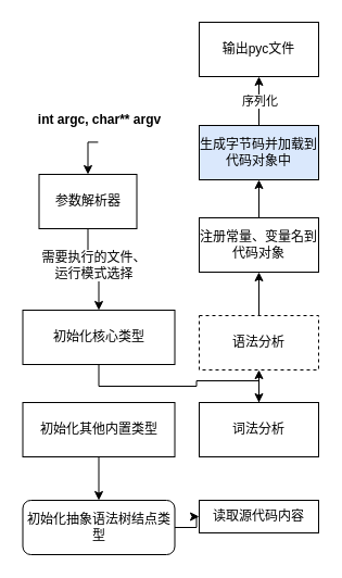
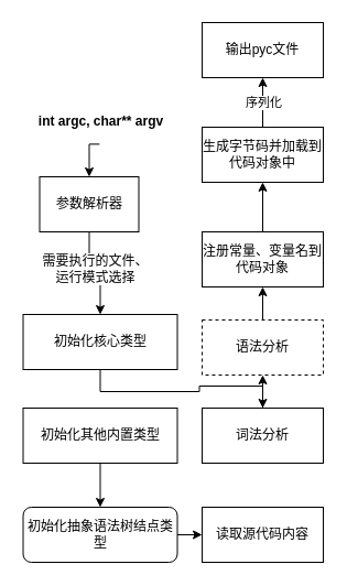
  <mxCell id="0" />
  <mxCell id="1" parent="0" />
  <mxCell id="2" style="edgeStyle=orthogonalEdgeStyle;rounded=0;orthogonalLoop=1;jettySize=auto;html=1;exitX=0.5;exitY=1;exitDx=0;exitDy=0;" edge="1" parent="1" source="3" target="15"><mxGeometry relative="1" as="geometry" /></mxCell>
  <mxCell id="3" value="初始化核心类型" style="html=1;whiteSpace=wrap;strokeColor=default;align=center;verticalAlign=middle;fontFamily=Helvetica;fontSize=12;fontColor=default;fillColor=default;" vertex="1" parent="1"><mxGeometry x="20.5" y="285" width="140" height="50" as="geometry" /></mxCell>
  <mxCell id="4" style="edgeStyle=orthogonalEdgeStyle;rounded=0;orthogonalLoop=1;jettySize=auto;html=1;exitX=0.5;exitY=1;exitDx=0;exitDy=0;entryX=0.5;entryY=0;entryDx=0;entryDy=0;fontFamily=Helvetica;fontSize=12;fontColor=default;" edge="1" parent="1" source="6" target="3"><mxGeometry relative="1" as="geometry" /></mxCell>
  <mxCell id="5" value="需要执行的文件、&lt;div&gt;运行模式选择&lt;/div&gt;" style="edgeLabel;html=1;align=center;verticalAlign=middle;resizable=0;points=[];strokeColor=default;fontFamily=Helvetica;fontSize=12;fontColor=default;fillColor=default;" vertex="1" connectable="0" parent="4"><mxGeometry x="-0.003" y="4" relative="1" as="geometry"><mxPoint as="offset" /></mxGeometry></mxCell>
  <mxCell id="6" value="参数解析器" style="html=1;whiteSpace=wrap;strokeColor=default;align=center;verticalAlign=middle;fontFamily=Helvetica;fontSize=12;fontColor=default;fillColor=default;" vertex="1" parent="1"><mxGeometry x="35.5" y="160" width="90" height="50" as="geometry" /></mxCell>
  <mxCell id="7" value="int argc, char** argv" style="text;align=center;fontStyle=1;verticalAlign=middle;spacingLeft=3;spacingRight=3;strokeColor=none;rotatable=0;points=[[0,0.5],[1,0.5]];portConstraint=eastwest;html=1;fontFamily=Helvetica;fontSize=12;fontColor=default;" vertex="1" parent="1"><mxGeometry x="28" y="90" width="125" height="40" as="geometry" /></mxCell>
  <mxCell id="8" style="edgeStyle=orthogonalEdgeStyle;rounded=0;orthogonalLoop=1;jettySize=auto;html=1;exitX=0.495;exitY=1.01;exitDx=0;exitDy=0;entryX=0.5;entryY=0;entryDx=0;entryDy=0;fontFamily=Helvetica;fontSize=12;fontColor=default;exitPerimeter=0;" edge="1" parent="1" source="7" target="6"><mxGeometry relative="1" as="geometry" /></mxCell>
  <mxCell id="9" style="edgeStyle=orthogonalEdgeStyle;rounded=0;orthogonalLoop=1;jettySize=auto;html=1;exitX=0.5;exitY=1;exitDx=0;exitDy=0;entryX=0.5;entryY=0;entryDx=0;entryDy=0;" edge="1" parent="1" source="10" target="12"><mxGeometry relative="1" as="geometry" /></mxCell>
  <mxCell id="10" value="初始化其他内置类型" style="html=1;whiteSpace=wrap;strokeColor=default;align=center;verticalAlign=middle;fontFamily=Helvetica;fontSize=12;fontColor=default;fillColor=default;" vertex="1" parent="1"><mxGeometry x="20.5" y="370" width="140" height="50" as="geometry" /></mxCell>
  <mxCell id="11" style="edgeStyle=orthogonalEdgeStyle;rounded=0;orthogonalLoop=1;jettySize=auto;html=1;exitX=1;exitY=0.5;exitDx=0;exitDy=0;" edge="1" parent="1" source="12" target="13"><mxGeometry relative="1" as="geometry" /></mxCell>
  <mxCell id="12" value="初始化抽象语法树结点类型" style="html=1;whiteSpace=wrap;strokeColor=default;align=center;verticalAlign=middle;fontFamily=Helvetica;fontSize=12;fontColor=default;fillColor=default;rounded=1;" vertex="1" parent="1"><mxGeometry x="20.5" y="460" width="140" height="50" as="geometry" /></mxCell>
- <mxCell id="13" value="读取源代码内容" style="html=1;whiteSpace=wrap;" vertex="1" parent="1"><mxGeometry x="183" y="460" width="110" height="30" as="geometry" /></mxCell>
+ <mxCell id="13" value="读取源代码内容" style="html=1;whiteSpace=wrap;" vertex="1" parent="1"><mxGeometry x="183" y="460" width="110" height="50" as="geometry" /></mxCell>
  <mxCell id="14" style="edgeStyle=orthogonalEdgeStyle;rounded=0;orthogonalLoop=1;jettySize=auto;html=1;exitX=0.5;exitY=0;exitDx=0;exitDy=0;entryX=0.5;entryY=1;entryDx=0;entryDy=0;" edge="1" parent="1" source="15" target="17"><mxGeometry relative="1" as="geometry" /></mxCell>
  <mxCell id="15" value="词法分析" style="html=1;whiteSpace=wrap;" vertex="1" parent="1"><mxGeometry x="183" y="370" width="110" height="50" as="geometry" /></mxCell>
  <mxCell id="16" style="edgeStyle=orthogonalEdgeStyle;rounded=0;orthogonalLoop=1;jettySize=auto;html=1;exitX=0.5;exitY=0;exitDx=0;exitDy=0;entryX=0.5;entryY=1;entryDx=0;entryDy=0;" edge="1" parent="1" source="17" target="19"><mxGeometry relative="1" as="geometry" /></mxCell>
  <mxCell id="17" value="语法分析" style="html=1;whiteSpace=wrap;dashed=1;" vertex="1" parent="1"><mxGeometry x="183" y="290" width="110" height="50" as="geometry" /></mxCell>
  <mxCell id="18" style="edgeStyle=orthogonalEdgeStyle;rounded=0;orthogonalLoop=1;jettySize=auto;html=1;exitX=0.5;exitY=0;exitDx=0;exitDy=0;entryX=0.5;entryY=1;entryDx=0;entryDy=0;" edge="1" parent="1" source="19" target="22"><mxGeometry relative="1" as="geometry" /></mxCell>
- <mxCell id="19" value="注册常量、变量名到代码对象" style="html=1;whiteSpace=wrap;" vertex="1" parent="1"><mxGeometry x="183" y="200" width="110" height="50" as="geometry" /></mxCell>
+ <mxCell id="19" value="注册常量、变量名到代码对象" style="html=1;whiteSpace=wrap;" vertex="1" parent="1"><mxGeometry x="183" y="210" width="110" height="50" as="geometry" /></mxCell>
  <mxCell id="20" style="edgeStyle=orthogonalEdgeStyle;rounded=0;orthogonalLoop=1;jettySize=auto;html=1;exitX=0.5;exitY=0;exitDx=0;exitDy=0;" edge="1" parent="1" source="22" target="23"><mxGeometry relative="1" as="geometry" /></mxCell>
  <mxCell id="21" value="序列化" style="edgeLabel;html=1;align=center;verticalAlign=middle;resizable=0;points=[];" vertex="1" connectable="0" parent="20"><mxGeometry x="0.022" relative="1" as="geometry"><mxPoint as="offset" /></mxGeometry></mxCell>
- <mxCell id="22" value="生成字节码并加载到代码对象中" style="html=1;whiteSpace=wrap;fillColor=#dae8fc;" vertex="1" parent="1"><mxGeometry x="183" y="115" width="110" height="50" as="geometry" /></mxCell>
+ <mxCell id="22" value="生成字节码并加载到代码对象中" style="html=1;whiteSpace=wrap;" vertex="1" parent="1"><mxGeometry x="183" y="115" width="110" height="50" as="geometry" /></mxCell>
  <mxCell id="23" value="输出pyc文件" style="html=1;whiteSpace=wrap;" vertex="1" parent="1"><mxGeometry x="183" y="20" width="110" height="50" as="geometry" /></mxCell>
